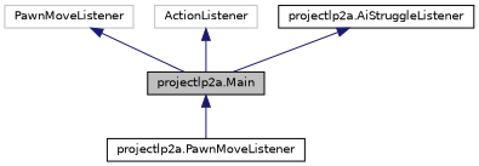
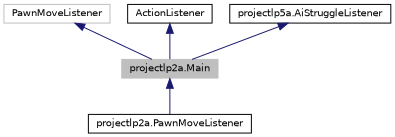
  digraph {
    node [color=black fillcolor=white fontname=Helvetica fontsize=10 shape=record style=filled]
    edge [color=midnightblue dir=back fontname=Helvetica fontsize=10 labelfontname=Helvetica labelfontsize=10 style=solid]
-   n1 [fillcolor=grey75 fontcolor=black height=0.2 label="projectlp2a.Main" width=0.4]
+   n1 [color=grey75 fillcolor=grey75 fontcolor=black height=0.2 label="projectlp2a.Main" width=0.4]
    n2 [height=0.2 label="projectlp2a.PawnMoveListener" width=0.4]
    n3 [color=grey75 height=0.2 label=PawnMoveListener width=0.4]
-   n4 [color=grey75 height=0.2 label=ActionListener width=0.4]
-   n5 [height=0.2 label="projectlp2a.AiStruggleListener" width=0.4]
+   n4 [height=0.2 label=ActionListener width=0.4]
+   n5 [height=0.2 label="projectlp5a.AiStruggleListener" width=0.4]
    n1 -> n2
    n3 -> n1
    n4 -> n1
    n5 -> n1
  }
